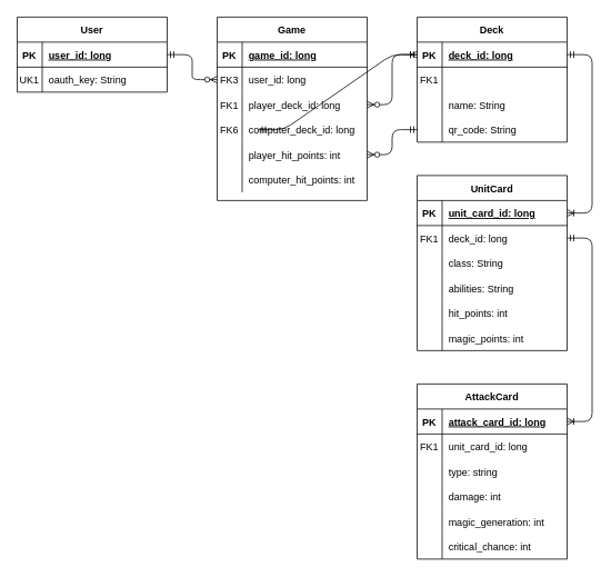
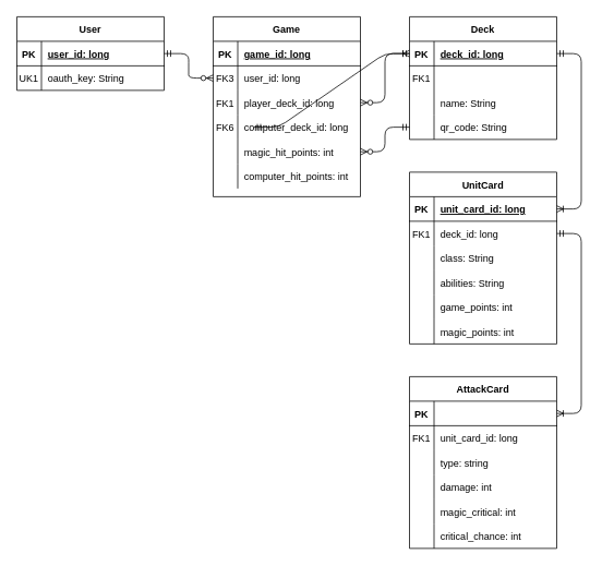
  <mxCell id="0" />
  <mxCell id="1" parent="0" />
  <mxCell id="2" value="" style="edgeStyle=entityRelationEdgeStyle;fontSize=12;html=1;endArrow=ERoneToMany;startArrow=ERmandOne;entryX=1;entryY=0.5;entryDx=0;entryDy=0;exitX=1;exitY=0.5;exitDx=0;exitDy=0;" parent="1" source="28" target="9" edge="1"><mxGeometry width="100" height="100" relative="1" as="geometry"><mxPoint x="680" y="155" as="sourcePoint" /><mxPoint x="760" y="220" as="targetPoint" /></mxGeometry></mxCell>
  <mxCell id="3" value="" style="edgeStyle=entityRelationEdgeStyle;fontSize=12;html=1;endArrow=ERoneToMany;startArrow=ERmandOne;entryX=1;entryY=0.5;entryDx=0;entryDy=0;exitX=1;exitY=0.5;exitDx=0;exitDy=0;" parent="1" source="12" target="40" edge="1"><mxGeometry width="100" height="100" relative="1" as="geometry"><mxPoint x="680" y="435" as="sourcePoint" /><mxPoint x="730" y="505" as="targetPoint" /></mxGeometry></mxCell>
  <mxCell id="4" value="" style="edgeStyle=entityRelationEdgeStyle;fontSize=12;html=1;endArrow=ERoneToMany;startArrow=ERmandOne;entryX=0;entryY=0.5;entryDx=0;entryDy=0;exitX=1;exitY=0.5;exitDx=0;exitDy=0;" parent="1" target="28" edge="1"><mxGeometry width="100" height="100" relative="1" as="geometry"><mxPoint x="310" y="155" as="sourcePoint" /><mxPoint x="430" y="60" as="targetPoint" /></mxGeometry></mxCell>
  <mxCell id="5" value="" style="edgeStyle=entityRelationEdgeStyle;fontSize=12;html=1;endArrow=ERzeroToMany;startArrow=ERmandOne;exitX=0;exitY=0.5;exitDx=0;exitDy=0;entryX=1;entryY=0.5;entryDx=0;entryDy=0;" edge="1" parent="1" source="28" target="65"><mxGeometry width="100" height="100" relative="1" as="geometry"><mxPoint x="270" y="400" as="sourcePoint" /><mxPoint x="370" y="300" as="targetPoint" /></mxGeometry></mxCell>
  <mxCell id="6" value="" style="edgeStyle=entityRelationEdgeStyle;fontSize=12;html=1;endArrow=ERzeroToMany;startArrow=ERmandOne;exitX=0;exitY=0.5;exitDx=0;exitDy=0;entryX=1;entryY=0.5;entryDx=0;entryDy=0;" edge="1" parent="1" source="36" target="71"><mxGeometry width="100" height="100" relative="1" as="geometry"><mxPoint x="470" y="200" as="sourcePoint" /><mxPoint x="350" y="230" as="targetPoint" /></mxGeometry></mxCell>
  <mxCell id="7" value="" style="edgeStyle=entityRelationEdgeStyle;fontSize=12;html=1;endArrow=ERzeroToMany;startArrow=ERmandOne;exitX=1;exitY=0.5;exitDx=0;exitDy=0;entryX=0;entryY=0.5;entryDx=0;entryDy=0;" edge="1" parent="1" source="78" target="62"><mxGeometry width="100" height="100" relative="1" as="geometry"><mxPoint x="240" y="380" as="sourcePoint" /><mxPoint x="340" y="280" as="targetPoint" /></mxGeometry></mxCell>
  <mxCell id="8" value="UnitCard" style="shape=table;startSize=30;container=1;collapsible=1;childLayout=tableLayout;fixedRows=1;rowLines=0;fontStyle=1;align=center;resizeLast=1;" parent="1" vertex="1"><mxGeometry x="500" y="210" width="180" height="210" as="geometry" /></mxCell>
  <mxCell id="9" value="" style="shape=partialRectangle;collapsible=0;dropTarget=0;pointerEvents=0;fillColor=none;top=0;left=0;bottom=1;right=0;points=[[0,0.5],[1,0.5]];portConstraint=eastwest;" parent="8" vertex="1"><mxGeometry y="30" width="180" height="30" as="geometry" /></mxCell>
  <mxCell id="10" value="PK" style="shape=partialRectangle;connectable=0;fillColor=none;top=0;left=0;bottom=0;right=0;fontStyle=1;overflow=hidden;" parent="9" vertex="1"><mxGeometry width="30" height="30" as="geometry" /></mxCell>
  <mxCell id="11" value="unit_card_id: long" style="shape=partialRectangle;connectable=0;fillColor=none;top=0;left=0;bottom=0;right=0;align=left;spacingLeft=6;fontStyle=5;overflow=hidden;" parent="9" vertex="1"><mxGeometry x="30" width="150" height="30" as="geometry" /></mxCell>
  <mxCell id="12" value="" style="shape=partialRectangle;collapsible=0;dropTarget=0;pointerEvents=0;fillColor=none;top=0;left=0;bottom=0;right=0;points=[[0,0.5],[1,0.5]];portConstraint=eastwest;" parent="8" vertex="1"><mxGeometry y="60" width="180" height="30" as="geometry" /></mxCell>
  <mxCell id="13" value="FK1" style="shape=partialRectangle;connectable=0;fillColor=none;top=0;left=0;bottom=0;right=0;editable=1;overflow=hidden;" parent="12" vertex="1"><mxGeometry width="30" height="30" as="geometry" /></mxCell>
  <mxCell id="14" value="deck_id: long" style="shape=partialRectangle;connectable=0;fillColor=none;top=0;left=0;bottom=0;right=0;align=left;spacingLeft=6;overflow=hidden;" parent="12" vertex="1"><mxGeometry x="30" width="150" height="30" as="geometry" /></mxCell>
  <mxCell id="15" value="" style="shape=partialRectangle;collapsible=0;dropTarget=0;pointerEvents=0;fillColor=none;top=0;left=0;bottom=0;right=0;points=[[0,0.5],[1,0.5]];portConstraint=eastwest;" vertex="1" parent="8"><mxGeometry y="90" width="180" height="30" as="geometry" /></mxCell>
  <mxCell id="16" value="" style="shape=partialRectangle;connectable=0;fillColor=none;top=0;left=0;bottom=0;right=0;editable=1;overflow=hidden;" vertex="1" parent="15"><mxGeometry width="30" height="30" as="geometry" /></mxCell>
  <mxCell id="17" value="class: String" style="shape=partialRectangle;connectable=0;fillColor=none;top=0;left=0;bottom=0;right=0;align=left;spacingLeft=6;overflow=hidden;" vertex="1" parent="15"><mxGeometry x="30" width="150" height="30" as="geometry" /></mxCell>
  <mxCell id="18" value="" style="shape=partialRectangle;collapsible=0;dropTarget=0;pointerEvents=0;fillColor=none;top=0;left=0;bottom=0;right=0;points=[[0,0.5],[1,0.5]];portConstraint=eastwest;" parent="8" vertex="1"><mxGeometry y="120" width="180" height="30" as="geometry" /></mxCell>
  <mxCell id="19" value="" style="shape=partialRectangle;connectable=0;fillColor=none;top=0;left=0;bottom=0;right=0;editable=1;overflow=hidden;" parent="18" vertex="1"><mxGeometry width="30" height="30" as="geometry" /></mxCell>
  <mxCell id="20" value="abilities: String" style="shape=partialRectangle;connectable=0;fillColor=none;top=0;left=0;bottom=0;right=0;align=left;spacingLeft=6;overflow=hidden;" parent="18" vertex="1"><mxGeometry x="30" width="150" height="30" as="geometry" /></mxCell>
  <mxCell id="21" value="" style="shape=partialRectangle;collapsible=0;dropTarget=0;pointerEvents=0;fillColor=none;top=0;left=0;bottom=0;right=0;points=[[0,0.5],[1,0.5]];portConstraint=eastwest;" parent="8" vertex="1"><mxGeometry y="150" width="180" height="30" as="geometry" /></mxCell>
  <mxCell id="22" value="" style="shape=partialRectangle;connectable=0;fillColor=none;top=0;left=0;bottom=0;right=0;editable=1;overflow=hidden;" parent="21" vertex="1"><mxGeometry width="30" height="30" as="geometry" /></mxCell>
- <mxCell id="23" value="hit_points: int" style="shape=partialRectangle;connectable=0;fillColor=none;top=0;left=0;bottom=0;right=0;align=left;spacingLeft=6;overflow=hidden;" parent="21" vertex="1"><mxGeometry x="30" width="150" height="30" as="geometry" /></mxCell>
+ <mxCell id="23" value="game_points: int" style="shape=partialRectangle;connectable=0;fillColor=none;top=0;left=0;bottom=0;right=0;align=left;spacingLeft=6;overflow=hidden;" parent="21" vertex="1"><mxGeometry x="30" width="150" height="30" as="geometry" /></mxCell>
  <mxCell id="24" style="shape=partialRectangle;collapsible=0;dropTarget=0;pointerEvents=0;fillColor=none;top=0;left=0;bottom=0;right=0;points=[[0,0.5],[1,0.5]];portConstraint=eastwest;" vertex="1" parent="8"><mxGeometry y="180" width="180" height="30" as="geometry" /></mxCell>
  <mxCell id="25" style="shape=partialRectangle;connectable=0;fillColor=none;top=0;left=0;bottom=0;right=0;editable=1;overflow=hidden;" vertex="1" parent="24"><mxGeometry width="30" height="30" as="geometry" /></mxCell>
  <mxCell id="26" value="magic_points: int" style="shape=partialRectangle;connectable=0;fillColor=none;top=0;left=0;bottom=0;right=0;align=left;spacingLeft=6;overflow=hidden;" vertex="1" parent="24"><mxGeometry x="30" width="150" height="30" as="geometry" /></mxCell>
  <mxCell id="27" value="Deck" style="shape=table;startSize=30;container=1;collapsible=1;childLayout=tableLayout;fixedRows=1;rowLines=0;fontStyle=1;align=center;resizeLast=1;" parent="1" vertex="1"><mxGeometry x="500" y="20" width="180" height="150" as="geometry" /></mxCell>
  <mxCell id="28" value="" style="shape=partialRectangle;collapsible=0;dropTarget=0;pointerEvents=0;fillColor=none;top=0;left=0;bottom=1;right=0;points=[[0,0.5],[1,0.5]];portConstraint=eastwest;" parent="27" vertex="1"><mxGeometry y="30" width="180" height="30" as="geometry" /></mxCell>
  <mxCell id="29" value="PK" style="shape=partialRectangle;connectable=0;fillColor=none;top=0;left=0;bottom=0;right=0;fontStyle=1;overflow=hidden;" parent="28" vertex="1"><mxGeometry width="30" height="30" as="geometry" /></mxCell>
  <mxCell id="30" value="deck_id: long" style="shape=partialRectangle;connectable=0;fillColor=none;top=0;left=0;bottom=0;right=0;align=left;spacingLeft=6;fontStyle=5;overflow=hidden;" parent="28" vertex="1"><mxGeometry x="30" width="150" height="30" as="geometry" /></mxCell>
  <mxCell id="31" value="" style="shape=partialRectangle;collapsible=0;dropTarget=0;pointerEvents=0;fillColor=none;top=0;left=0;bottom=0;right=0;points=[[0,0.5],[1,0.5]];portConstraint=eastwest;" parent="27" vertex="1"><mxGeometry y="60" width="180" height="30" as="geometry" /></mxCell>
  <mxCell id="32" value="FK1" style="shape=partialRectangle;connectable=0;fillColor=none;top=0;left=0;bottom=0;right=0;editable=1;overflow=hidden;" parent="31" vertex="1"><mxGeometry width="30" height="30" as="geometry" /></mxCell>
  <mxCell id="33" value="" style="shape=partialRectangle;collapsible=0;dropTarget=0;pointerEvents=0;fillColor=none;top=0;left=0;bottom=0;right=0;points=[[0,0.5],[1,0.5]];portConstraint=eastwest;" vertex="1" parent="27"><mxGeometry y="90" width="180" height="30" as="geometry" /></mxCell>
  <mxCell id="34" value="" style="shape=partialRectangle;connectable=0;fillColor=none;top=0;left=0;bottom=0;right=0;editable=1;overflow=hidden;" vertex="1" parent="33"><mxGeometry width="30" height="30" as="geometry" /></mxCell>
  <mxCell id="35" value="name: String" style="shape=partialRectangle;connectable=0;fillColor=none;top=0;left=0;bottom=0;right=0;align=left;spacingLeft=6;overflow=hidden;" vertex="1" parent="33"><mxGeometry x="30" width="150" height="30" as="geometry" /></mxCell>
  <mxCell id="36" value="" style="shape=partialRectangle;collapsible=0;dropTarget=0;pointerEvents=0;fillColor=none;top=0;left=0;bottom=0;right=0;points=[[0,0.5],[1,0.5]];portConstraint=eastwest;" parent="27" vertex="1"><mxGeometry y="120" width="180" height="30" as="geometry" /></mxCell>
  <mxCell id="37" value="" style="shape=partialRectangle;connectable=0;fillColor=none;top=0;left=0;bottom=0;right=0;editable=1;overflow=hidden;" parent="36" vertex="1"><mxGeometry width="30" height="30" as="geometry" /></mxCell>
  <mxCell id="38" value="qr_code: String" style="shape=partialRectangle;connectable=0;fillColor=none;top=0;left=0;bottom=0;right=0;align=left;spacingLeft=6;overflow=hidden;" parent="36" vertex="1"><mxGeometry x="30" width="150" height="30" as="geometry" /></mxCell>
  <mxCell id="39" value="AttackCard" style="shape=table;startSize=30;container=1;collapsible=1;childLayout=tableLayout;fixedRows=1;rowLines=0;fontStyle=1;align=center;resizeLast=1;" parent="1" vertex="1"><mxGeometry x="500" y="460" width="180" height="210" as="geometry" /></mxCell>
  <mxCell id="40" value="" style="shape=partialRectangle;collapsible=0;dropTarget=0;pointerEvents=0;fillColor=none;top=0;left=0;bottom=1;right=0;points=[[0,0.5],[1,0.5]];portConstraint=eastwest;" parent="39" vertex="1"><mxGeometry y="30" width="180" height="30" as="geometry" /></mxCell>
  <mxCell id="41" value="PK" style="shape=partialRectangle;connectable=0;fillColor=none;top=0;left=0;bottom=0;right=0;fontStyle=1;overflow=hidden;" parent="40" vertex="1"><mxGeometry width="30" height="30" as="geometry" /></mxCell>
- <mxCell id="42" value="attack_card_id: long" style="shape=partialRectangle;connectable=0;fillColor=none;top=0;left=0;bottom=0;right=0;align=left;spacingLeft=6;fontStyle=5;overflow=hidden;" parent="40" vertex="1"><mxGeometry x="30" width="150" height="30" as="geometry" /></mxCell>
  <mxCell id="43" value="" style="shape=partialRectangle;collapsible=0;dropTarget=0;pointerEvents=0;fillColor=none;top=0;left=0;bottom=0;right=0;points=[[0,0.5],[1,0.5]];portConstraint=eastwest;" parent="39" vertex="1"><mxGeometry y="60" width="180" height="30" as="geometry" /></mxCell>
  <mxCell id="44" value="FK1" style="shape=partialRectangle;connectable=0;fillColor=none;top=0;left=0;bottom=0;right=0;editable=1;overflow=hidden;" parent="43" vertex="1"><mxGeometry width="30" height="30" as="geometry" /></mxCell>
  <mxCell id="45" value="unit_card_id: long" style="shape=partialRectangle;connectable=0;fillColor=none;top=0;left=0;bottom=0;right=0;align=left;spacingLeft=6;overflow=hidden;" parent="43" vertex="1"><mxGeometry x="30" width="150" height="30" as="geometry" /></mxCell>
  <mxCell id="46" value="" style="shape=partialRectangle;collapsible=0;dropTarget=0;pointerEvents=0;fillColor=none;top=0;left=0;bottom=0;right=0;points=[[0,0.5],[1,0.5]];portConstraint=eastwest;" vertex="1" parent="39"><mxGeometry y="90" width="180" height="30" as="geometry" /></mxCell>
  <mxCell id="47" value="" style="shape=partialRectangle;connectable=0;fillColor=none;top=0;left=0;bottom=0;right=0;editable=1;overflow=hidden;" vertex="1" parent="46"><mxGeometry width="30" height="30" as="geometry" /></mxCell>
  <mxCell id="48" value="type: string" style="shape=partialRectangle;connectable=0;fillColor=none;top=0;left=0;bottom=0;right=0;align=left;spacingLeft=6;overflow=hidden;" vertex="1" parent="46"><mxGeometry x="30" width="150" height="30" as="geometry" /></mxCell>
  <mxCell id="49" value="" style="shape=partialRectangle;collapsible=0;dropTarget=0;pointerEvents=0;fillColor=none;top=0;left=0;bottom=0;right=0;points=[[0,0.5],[1,0.5]];portConstraint=eastwest;" parent="39" vertex="1"><mxGeometry y="120" width="180" height="30" as="geometry" /></mxCell>
  <mxCell id="50" value="" style="shape=partialRectangle;connectable=0;fillColor=none;top=0;left=0;bottom=0;right=0;editable=1;overflow=hidden;" parent="49" vertex="1"><mxGeometry width="30" height="30" as="geometry" /></mxCell>
  <mxCell id="51" value="damage: int" style="shape=partialRectangle;connectable=0;fillColor=none;top=0;left=0;bottom=0;right=0;align=left;spacingLeft=6;overflow=hidden;" parent="49" vertex="1"><mxGeometry x="30" width="150" height="30" as="geometry" /></mxCell>
  <mxCell id="52" value="" style="shape=partialRectangle;collapsible=0;dropTarget=0;pointerEvents=0;fillColor=none;top=0;left=0;bottom=0;right=0;points=[[0,0.5],[1,0.5]];portConstraint=eastwest;" parent="39" vertex="1"><mxGeometry y="150" width="180" height="30" as="geometry" /></mxCell>
  <mxCell id="53" value="" style="shape=partialRectangle;connectable=0;fillColor=none;top=0;left=0;bottom=0;right=0;editable=1;overflow=hidden;" parent="52" vertex="1"><mxGeometry width="30" height="30" as="geometry" /></mxCell>
- <mxCell id="54" value="magic_generation: int" style="shape=partialRectangle;connectable=0;fillColor=none;top=0;left=0;bottom=0;right=0;align=left;spacingLeft=6;overflow=hidden;" parent="52" vertex="1"><mxGeometry x="30" width="150" height="30" as="geometry" /></mxCell>
+ <mxCell id="54" value="magic_critical: int" style="shape=partialRectangle;connectable=0;fillColor=none;top=0;left=0;bottom=0;right=0;align=left;spacingLeft=6;overflow=hidden;" parent="52" vertex="1"><mxGeometry x="30" width="150" height="30" as="geometry" /></mxCell>
  <mxCell id="55" style="shape=partialRectangle;collapsible=0;dropTarget=0;pointerEvents=0;fillColor=none;top=0;left=0;bottom=0;right=0;points=[[0,0.5],[1,0.5]];portConstraint=eastwest;" vertex="1" parent="39"><mxGeometry y="180" width="180" height="30" as="geometry" /></mxCell>
  <mxCell id="56" style="shape=partialRectangle;connectable=0;fillColor=none;top=0;left=0;bottom=0;right=0;editable=1;overflow=hidden;" vertex="1" parent="55"><mxGeometry width="30" height="30" as="geometry" /></mxCell>
  <mxCell id="57" value="critical_chance: int" style="shape=partialRectangle;connectable=0;fillColor=none;top=0;left=0;bottom=0;right=0;align=left;spacingLeft=6;overflow=hidden;" vertex="1" parent="55"><mxGeometry x="30" width="150" height="30" as="geometry" /></mxCell>
  <mxCell id="58" value="Game" style="shape=table;startSize=30;container=1;collapsible=1;childLayout=tableLayout;fixedRows=1;rowLines=0;fontStyle=1;align=center;resizeLast=1;" vertex="1" parent="1"><mxGeometry x="260" y="20" width="180" height="220" as="geometry" /></mxCell>
  <mxCell id="59" value="" style="shape=partialRectangle;collapsible=0;dropTarget=0;pointerEvents=0;fillColor=none;top=0;left=0;bottom=1;right=0;points=[[0,0.5],[1,0.5]];portConstraint=eastwest;" vertex="1" parent="58"><mxGeometry y="30" width="180" height="30" as="geometry" /></mxCell>
  <mxCell id="60" value="PK" style="shape=partialRectangle;connectable=0;fillColor=none;top=0;left=0;bottom=0;right=0;fontStyle=1;overflow=hidden;" vertex="1" parent="59"><mxGeometry width="30" height="30" as="geometry" /></mxCell>
  <mxCell id="61" value="game_id: long" style="shape=partialRectangle;connectable=0;fillColor=none;top=0;left=0;bottom=0;right=0;align=left;spacingLeft=6;fontStyle=5;overflow=hidden;" vertex="1" parent="59"><mxGeometry x="30" width="150" height="30" as="geometry" /></mxCell>
  <mxCell id="62" value="" style="shape=partialRectangle;collapsible=0;dropTarget=0;pointerEvents=0;fillColor=none;top=0;left=0;bottom=0;right=0;points=[[0,0.5],[1,0.5]];portConstraint=eastwest;" vertex="1" parent="58"><mxGeometry y="60" width="180" height="30" as="geometry" /></mxCell>
  <mxCell id="63" value="FK3" style="shape=partialRectangle;connectable=0;fillColor=none;top=0;left=0;bottom=0;right=0;editable=1;overflow=hidden;" vertex="1" parent="62"><mxGeometry width="30" height="30" as="geometry" /></mxCell>
  <mxCell id="64" value="user_id: long" style="shape=partialRectangle;connectable=0;fillColor=none;top=0;left=0;bottom=0;right=0;align=left;spacingLeft=6;overflow=hidden;" vertex="1" parent="62"><mxGeometry x="30" width="150" height="30" as="geometry" /></mxCell>
  <mxCell id="65" value="" style="shape=partialRectangle;collapsible=0;dropTarget=0;pointerEvents=0;fillColor=none;top=0;left=0;bottom=0;right=0;points=[[0,0.5],[1,0.5]];portConstraint=eastwest;" vertex="1" parent="58"><mxGeometry y="90" width="180" height="30" as="geometry" /></mxCell>
  <mxCell id="66" value="FK1" style="shape=partialRectangle;connectable=0;fillColor=none;top=0;left=0;bottom=0;right=0;editable=1;overflow=hidden;" vertex="1" parent="65"><mxGeometry width="30" height="30" as="geometry" /></mxCell>
  <mxCell id="67" value="player_deck_id: long" style="shape=partialRectangle;connectable=0;fillColor=none;top=0;left=0;bottom=0;right=0;align=left;spacingLeft=6;overflow=hidden;" vertex="1" parent="65"><mxGeometry x="30" width="150" height="30" as="geometry" /></mxCell>
  <mxCell id="68" value="" style="shape=partialRectangle;collapsible=0;dropTarget=0;pointerEvents=0;fillColor=none;top=0;left=0;bottom=0;right=0;points=[[0,0.5],[1,0.5]];portConstraint=eastwest;" vertex="1" parent="58"><mxGeometry y="120" width="180" height="30" as="geometry" /></mxCell>
  <mxCell id="69" value="FK6" style="shape=partialRectangle;connectable=0;fillColor=none;top=0;left=0;bottom=0;right=0;editable=1;overflow=hidden;" vertex="1" parent="68"><mxGeometry width="30" height="30" as="geometry" /></mxCell>
  <mxCell id="70" value="computer_deck_id: long" style="shape=partialRectangle;connectable=0;fillColor=none;top=0;left=0;bottom=0;right=0;align=left;spacingLeft=6;overflow=hidden;" vertex="1" parent="68"><mxGeometry x="30" width="150" height="30" as="geometry" /></mxCell>
  <mxCell id="71" value="" style="shape=partialRectangle;collapsible=0;dropTarget=0;pointerEvents=0;fillColor=none;top=0;left=0;bottom=0;right=0;points=[[0,0.5],[1,0.5]];portConstraint=eastwest;" vertex="1" parent="58"><mxGeometry y="150" width="180" height="30" as="geometry" /></mxCell>
  <mxCell id="72" value="" style="shape=partialRectangle;connectable=0;fillColor=none;top=0;left=0;bottom=0;right=0;editable=1;overflow=hidden;" vertex="1" parent="71"><mxGeometry width="30" height="30" as="geometry" /></mxCell>
- <mxCell id="73" value="player_hit_points: int" style="shape=partialRectangle;connectable=0;fillColor=none;top=0;left=0;bottom=0;right=0;align=left;spacingLeft=6;overflow=hidden;" vertex="1" parent="71"><mxGeometry x="30" width="150" height="30" as="geometry" /></mxCell>
+ <mxCell id="73" value="magic_hit_points: int" style="shape=partialRectangle;connectable=0;fillColor=none;top=0;left=0;bottom=0;right=0;align=left;spacingLeft=6;overflow=hidden;" vertex="1" parent="71"><mxGeometry x="30" width="150" height="30" as="geometry" /></mxCell>
  <mxCell id="74" value="" style="shape=partialRectangle;collapsible=0;dropTarget=0;pointerEvents=0;fillColor=none;top=0;left=0;bottom=0;right=0;points=[[0,0.5],[1,0.5]];portConstraint=eastwest;" vertex="1" parent="58"><mxGeometry y="180" width="180" height="30" as="geometry" /></mxCell>
  <mxCell id="75" value="" style="shape=partialRectangle;connectable=0;fillColor=none;top=0;left=0;bottom=0;right=0;editable=1;overflow=hidden;" vertex="1" parent="74"><mxGeometry width="30" height="30" as="geometry" /></mxCell>
  <mxCell id="76" value="computer_hit_points: int" style="shape=partialRectangle;connectable=0;fillColor=none;top=0;left=0;bottom=0;right=0;align=left;spacingLeft=6;overflow=hidden;" vertex="1" parent="74"><mxGeometry x="30" width="150" height="30" as="geometry" /></mxCell>
  <mxCell id="77" value="User" style="shape=table;startSize=30;container=1;collapsible=1;childLayout=tableLayout;fixedRows=1;rowLines=0;fontStyle=1;align=center;resizeLast=1;" parent="1" vertex="1"><mxGeometry x="20" y="20" width="180" height="90" as="geometry" /></mxCell>
  <mxCell id="78" value="" style="shape=partialRectangle;collapsible=0;dropTarget=0;pointerEvents=0;fillColor=none;top=0;left=0;bottom=1;right=0;points=[[0,0.5],[1,0.5]];portConstraint=eastwest;" parent="77" vertex="1"><mxGeometry y="30" width="180" height="30" as="geometry" /></mxCell>
  <mxCell id="79" value="PK" style="shape=partialRectangle;connectable=0;fillColor=none;top=0;left=0;bottom=0;right=0;fontStyle=1;overflow=hidden;" parent="78" vertex="1"><mxGeometry width="30" height="30" as="geometry" /></mxCell>
  <mxCell id="80" value="user_id: long" style="shape=partialRectangle;connectable=0;fillColor=none;top=0;left=0;bottom=0;right=0;align=left;spacingLeft=6;fontStyle=5;overflow=hidden;" parent="78" vertex="1"><mxGeometry x="30" width="150" height="30" as="geometry" /></mxCell>
  <mxCell id="81" value="" style="shape=partialRectangle;collapsible=0;dropTarget=0;pointerEvents=0;fillColor=none;top=0;left=0;bottom=0;right=0;points=[[0,0.5],[1,0.5]];portConstraint=eastwest;" parent="77" vertex="1"><mxGeometry y="60" width="180" height="30" as="geometry" /></mxCell>
  <mxCell id="82" value="UK1" style="shape=partialRectangle;connectable=0;fillColor=none;top=0;left=0;bottom=0;right=0;editable=1;overflow=hidden;" parent="81" vertex="1"><mxGeometry width="30" height="30" as="geometry" /></mxCell>
  <mxCell id="83" value="oauth_key: String" style="shape=partialRectangle;connectable=0;fillColor=none;top=0;left=0;bottom=0;right=0;align=left;spacingLeft=6;overflow=hidden;" parent="81" vertex="1"><mxGeometry x="30" width="150" height="30" as="geometry" /></mxCell>
